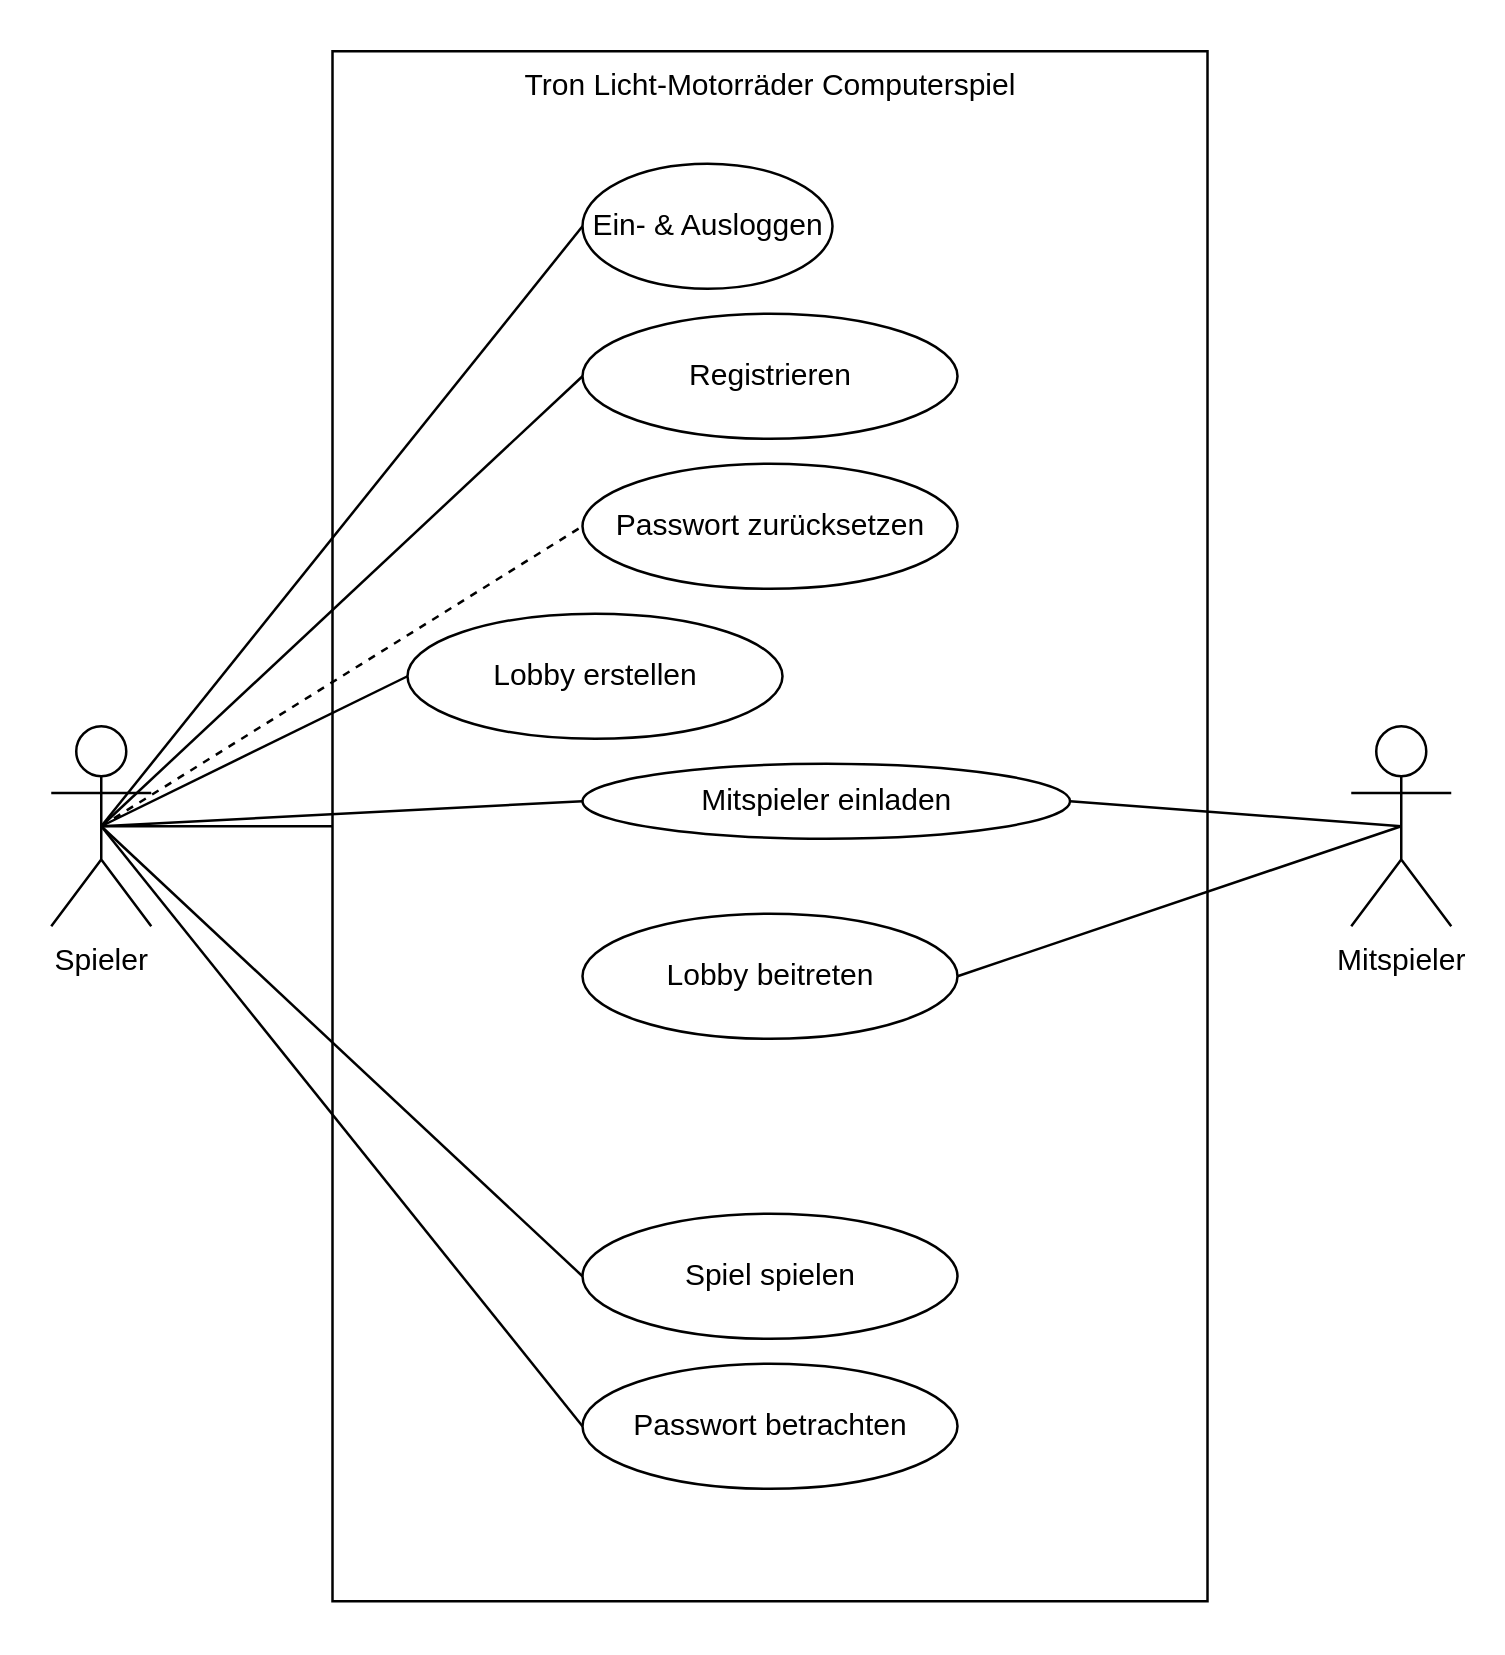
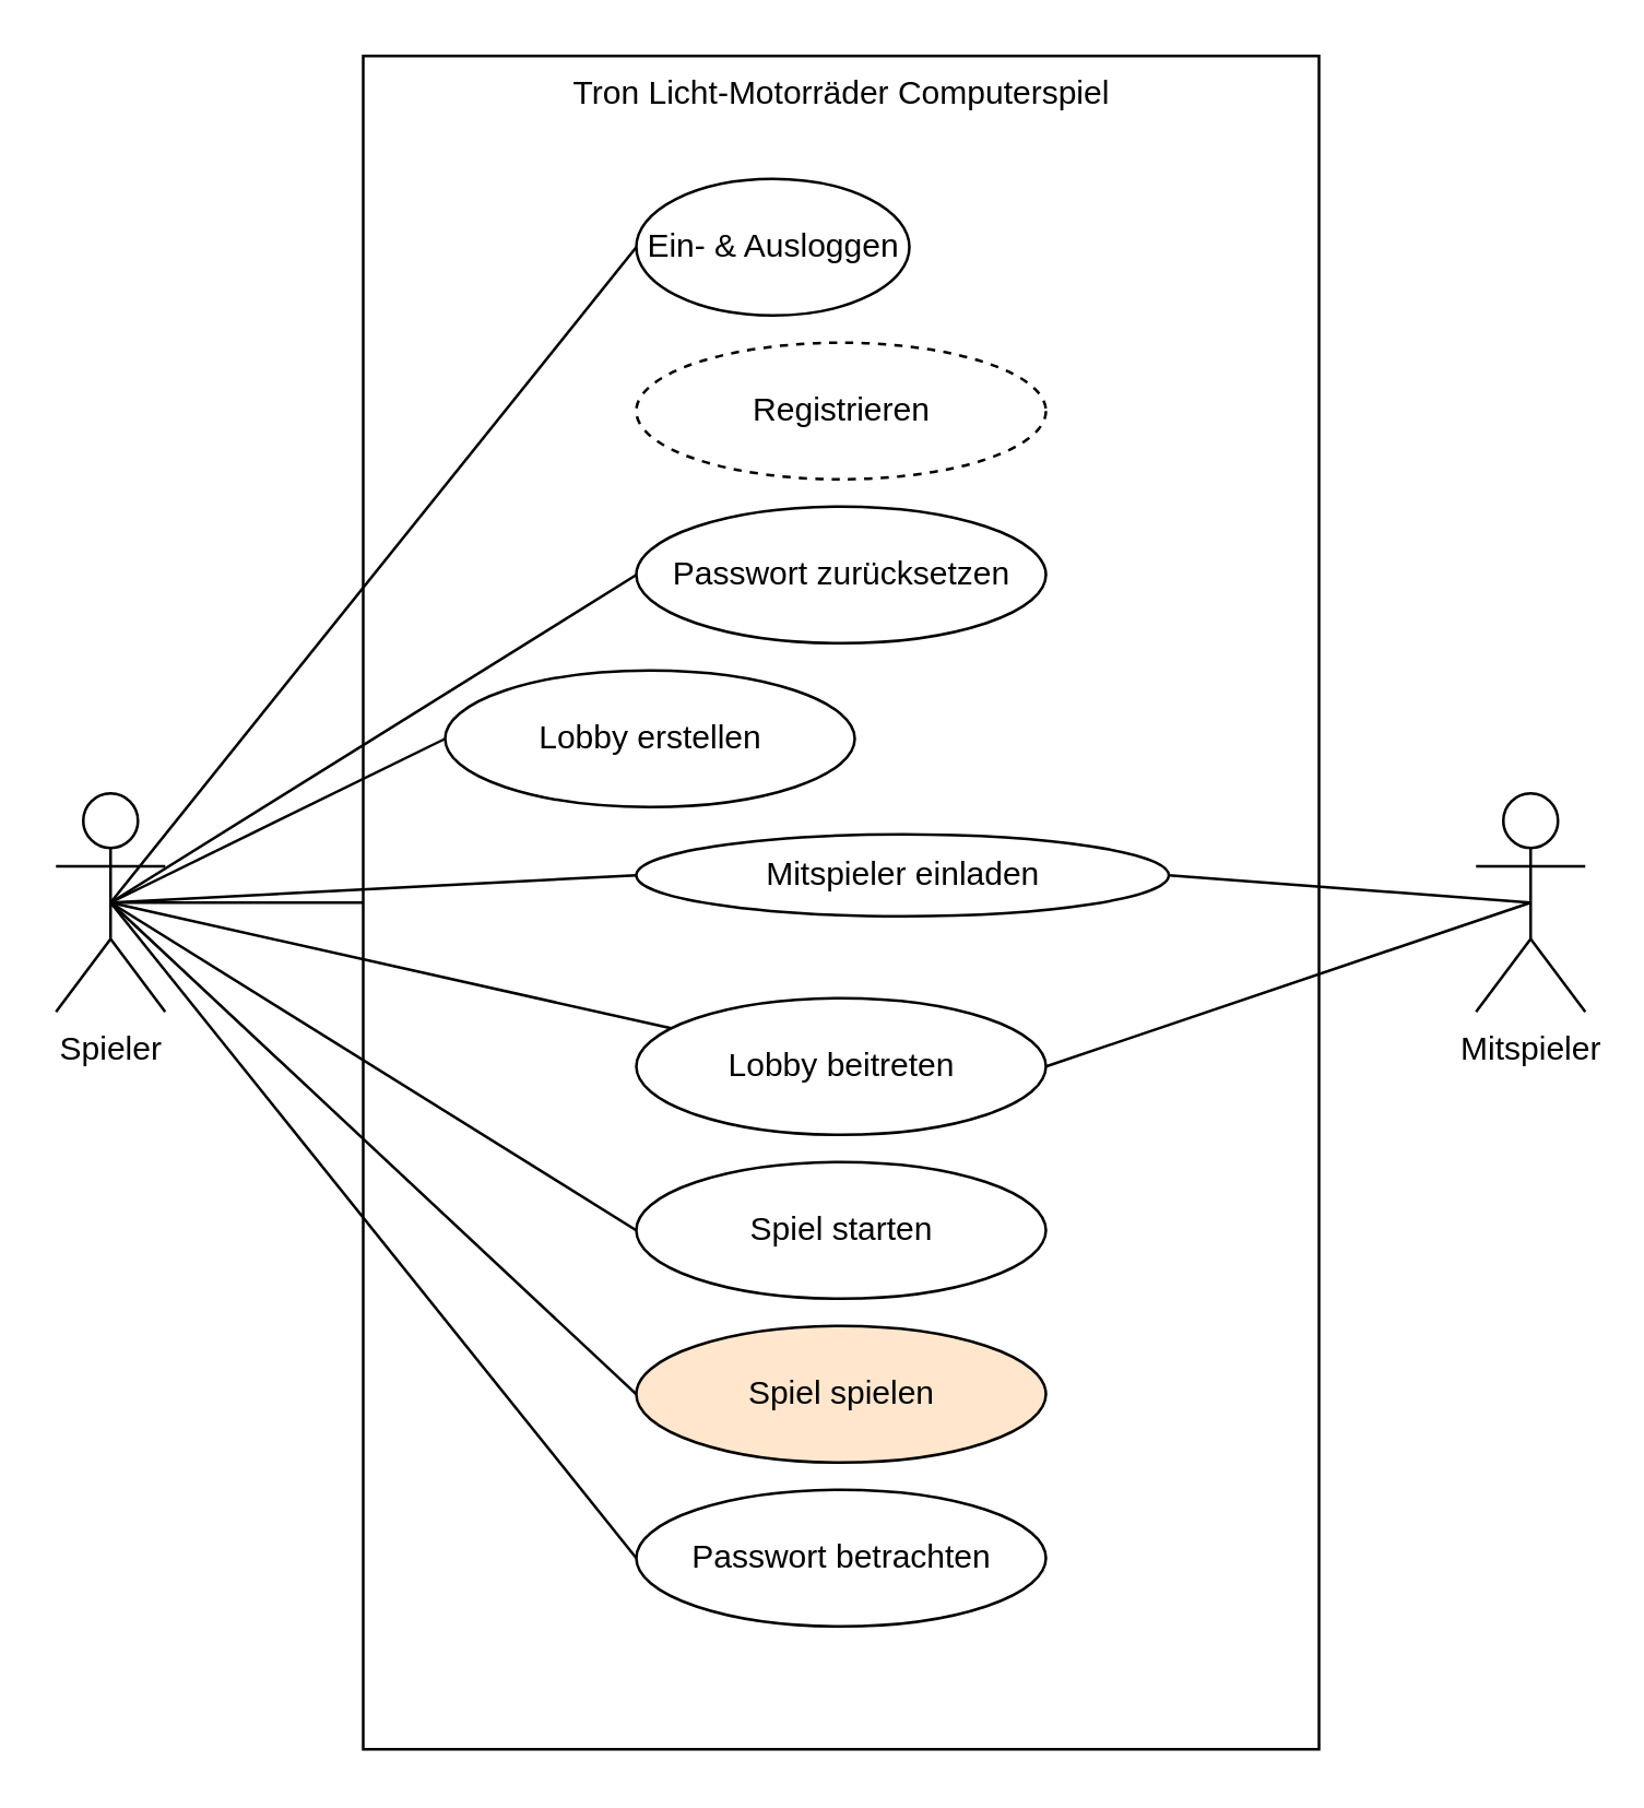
  <mxCell id="0" />
  <mxCell id="1" parent="0" />
  <mxCell id="2" value="Spieler" style="shape=umlActor;verticalLabelPosition=bottom;labelBackgroundColor=#ffffff;verticalAlign=top;html=1;" vertex="1" parent="1"><mxGeometry x="20" y="290" width="40" height="80" as="geometry" /></mxCell>
  <mxCell id="3" value="Tron Licht-Motorräder Computerspiel" style="whiteSpace=wrap;html=1;verticalAlign=top;" vertex="1" parent="1"><mxGeometry x="132.5" y="20" width="350" height="620" as="geometry" /></mxCell>
  <mxCell id="4" value="Ein- &amp;amp; Ausloggen" style="ellipse;whiteSpace=wrap;html=1;" vertex="1" parent="1"><mxGeometry x="232.5" y="65" width="100" height="50" as="geometry" /></mxCell>
- <mxCell id="5" value="Registrieren" style="ellipse;whiteSpace=wrap;html=1;" vertex="1" parent="1"><mxGeometry x="232.5" y="125" width="150" height="50" as="geometry" /></mxCell>
+ <mxCell id="5" value="Registrieren" style="ellipse;whiteSpace=wrap;html=1;dashed=1;" vertex="1" parent="1"><mxGeometry x="232.5" y="125" width="150" height="50" as="geometry" /></mxCell>
  <mxCell id="6" value="Passwort zurücksetzen" style="ellipse;whiteSpace=wrap;html=1;" vertex="1" parent="1"><mxGeometry x="232.5" y="185" width="150" height="50" as="geometry" /></mxCell>
  <mxCell id="7" value="Lobby erstellen" style="ellipse;whiteSpace=wrap;html=1;" vertex="1" parent="1"><mxGeometry x="162.5" y="245" width="150" height="50" as="geometry" /></mxCell>
  <mxCell id="8" value="Mitspieler einladen" style="ellipse;whiteSpace=wrap;html=1;" vertex="1" parent="1"><mxGeometry x="232.5" y="305" width="195" height="30" as="geometry" /></mxCell>
  <mxCell id="9" value="Lobby beitreten" style="ellipse;whiteSpace=wrap;html=1;" vertex="1" parent="1"><mxGeometry x="232.5" y="365" width="150" height="50" as="geometry" /></mxCell>
  <mxCell id="10" value="Mitspieler" style="shape=umlActor;verticalLabelPosition=bottom;labelBackgroundColor=#ffffff;verticalAlign=top;html=1;" vertex="1" parent="1"><mxGeometry x="540" y="290" width="40" height="80" as="geometry" /></mxCell>
+ <mxCell id="11" value="Spiel starten" style="ellipse;whiteSpace=wrap;html=1;" vertex="1" parent="1"><mxGeometry x="232.5" y="425" width="150" height="50" as="geometry" /></mxCell>
  <mxCell id="12" value="Passwort betrachten" style="ellipse;whiteSpace=wrap;html=1;" vertex="1" parent="1"><mxGeometry x="232.5" y="545" width="150" height="50" as="geometry" /></mxCell>
  <mxCell id="13" value="" style="endArrow=none;html=1;entryX=0;entryY=0.5;entryDx=0;entryDy=0;exitX=0.5;exitY=0.5;exitDx=0;exitDy=0;exitPerimeter=0;" edge="1" parent="1" source="2" target="4"><mxGeometry width="50" height="50" relative="1" as="geometry"><mxPoint x="330" y="325" as="sourcePoint" /><mxPoint x="380" y="275" as="targetPoint" /></mxGeometry></mxCell>
- <mxCell id="14" value="" style="endArrow=none;html=1;entryX=0;entryY=0.5;entryDx=0;entryDy=0;exitX=0.5;exitY=0.5;exitDx=0;exitDy=0;exitPerimeter=0;" edge="1" parent="1" source="2" target="5"><mxGeometry width="50" height="50" relative="1" as="geometry"><mxPoint x="40" y="195" as="sourcePoint" /><mxPoint x="242.5" y="100" as="targetPoint" /></mxGeometry></mxCell>
- <mxCell id="15" value="" style="endArrow=none;html=1;entryX=0;entryY=0.5;entryDx=0;entryDy=0;exitX=0.5;exitY=0.5;exitDx=0;exitDy=0;exitPerimeter=0;dashed=1;" edge="1" parent="1" source="2" target="6"><mxGeometry width="50" height="50" relative="1" as="geometry"><mxPoint x="40" y="195" as="sourcePoint" /><mxPoint x="242.5" y="160" as="targetPoint" /></mxGeometry></mxCell>
+ <mxCell id="14" value="" style="endArrow=none;html=1;exitX=0.5;exitY=0.5;exitDx=0;exitDy=0;exitPerimeter=0;" edge="1" parent="1" source="2" target="9"><mxGeometry width="50" height="50" relative="1" as="geometry"><mxPoint x="40" y="195" as="sourcePoint" /><mxPoint x="242.5" y="100" as="targetPoint" /></mxGeometry></mxCell>
+ <mxCell id="15" value="" style="endArrow=none;html=1;entryX=0;entryY=0.5;entryDx=0;entryDy=0;exitX=0.5;exitY=0.5;exitDx=0;exitDy=0;exitPerimeter=0;" edge="1" parent="1" source="2" target="6"><mxGeometry width="50" height="50" relative="1" as="geometry"><mxPoint x="40" y="195" as="sourcePoint" /><mxPoint x="242.5" y="160" as="targetPoint" /></mxGeometry></mxCell>
  <mxCell id="16" value="" style="endArrow=none;html=1;entryX=0;entryY=0.5;entryDx=0;entryDy=0;exitX=0.5;exitY=0.5;exitDx=0;exitDy=0;exitPerimeter=0;" edge="1" parent="1" source="2" target="7"><mxGeometry width="50" height="50" relative="1" as="geometry"><mxPoint x="30" y="185" as="sourcePoint" /><mxPoint x="242.5" y="220" as="targetPoint" /></mxGeometry></mxCell>
  <mxCell id="17" value="" style="endArrow=none;html=1;entryX=0;entryY=0.5;entryDx=0;entryDy=0;exitX=0.5;exitY=0.5;exitDx=0;exitDy=0;exitPerimeter=0;" edge="1" parent="1" source="2" target="8"><mxGeometry width="50" height="50" relative="1" as="geometry"><mxPoint x="40" y="195" as="sourcePoint" /><mxPoint x="242.5" y="280" as="targetPoint" /></mxGeometry></mxCell>
  <mxCell id="18" value="" style="endArrow=none;html=1;entryX=0.5;entryY=0.5;entryDx=0;entryDy=0;exitX=1;exitY=0.5;exitDx=0;exitDy=0;entryPerimeter=0;" edge="1" parent="1" source="8" target="10"><mxGeometry width="50" height="50" relative="1" as="geometry"><mxPoint x="40" y="195" as="sourcePoint" /><mxPoint x="242.5" y="340" as="targetPoint" /></mxGeometry></mxCell>
  <mxCell id="19" value="" style="endArrow=none;html=1;exitX=0.5;exitY=0.5;exitDx=0;exitDy=0;exitPerimeter=0;" edge="1" parent="1" source="2" target="3"><mxGeometry width="50" height="50" relative="1" as="geometry"><mxPoint x="40" y="195" as="sourcePoint" /><mxPoint x="242.5" y="340" as="targetPoint" /></mxGeometry></mxCell>
+ <mxCell id="20" value="" style="endArrow=none;html=1;entryX=0;entryY=0.5;entryDx=0;entryDy=0;exitX=0.5;exitY=0.5;exitDx=0;exitDy=0;exitPerimeter=0;" edge="1" parent="1" source="2" target="11"><mxGeometry width="50" height="50" relative="1" as="geometry"><mxPoint x="40" y="195" as="sourcePoint" /><mxPoint x="242.5" y="400" as="targetPoint" /></mxGeometry></mxCell>
  <mxCell id="21" value="" style="endArrow=none;html=1;entryX=0;entryY=0.5;entryDx=0;entryDy=0;exitX=0.5;exitY=0.5;exitDx=0;exitDy=0;exitPerimeter=0;" edge="1" parent="1" source="2" target="12"><mxGeometry width="50" height="50" relative="1" as="geometry"><mxPoint x="40" y="195" as="sourcePoint" /><mxPoint x="242.5" y="460" as="targetPoint" /></mxGeometry></mxCell>
  <mxCell id="22" value="" style="endArrow=none;html=1;entryX=0.5;entryY=0.5;entryDx=0;entryDy=0;exitX=1;exitY=0.5;exitDx=0;exitDy=0;entryPerimeter=0;" edge="1" parent="1" source="9" target="10"><mxGeometry width="50" height="50" relative="1" as="geometry"><mxPoint x="392.5" y="340" as="sourcePoint" /><mxPoint x="610" y="341.25" as="targetPoint" /></mxGeometry></mxCell>
- <mxCell id="23" value="Spiel spielen" style="ellipse;whiteSpace=wrap;html=1;" vertex="1" parent="1"><mxGeometry x="232.5" y="485" width="150" height="50" as="geometry" /></mxCell>
+ <mxCell id="23" value="Spiel spielen" style="ellipse;whiteSpace=wrap;html=1;fillColor=#ffe6cc;" vertex="1" parent="1"><mxGeometry x="232.5" y="485" width="150" height="50" as="geometry" /></mxCell>
  <mxCell id="24" value="" style="endArrow=none;html=1;entryX=0;entryY=0.5;entryDx=0;entryDy=0;exitX=0.5;exitY=0.5;exitDx=0;exitDy=0;exitPerimeter=0;" edge="1" parent="1" source="2" target="23"><mxGeometry width="50" height="50" relative="1" as="geometry"><mxPoint x="40" y="195" as="sourcePoint" /><mxPoint x="242.5" y="460" as="targetPoint" /></mxGeometry></mxCell>
